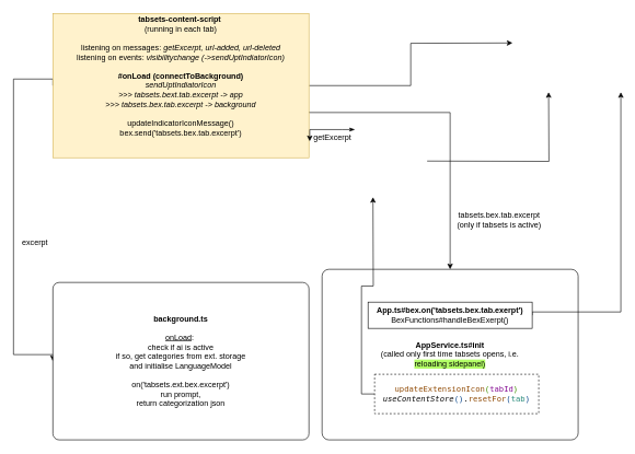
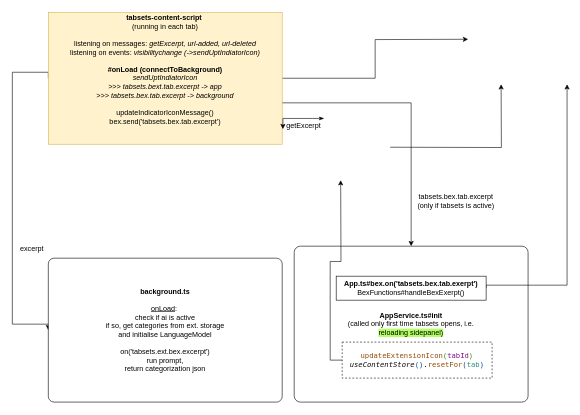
  <mxCell id="0" />
  <mxCell id="1" parent="0" />
  <mxCell id="2" style="edgeStyle=orthogonalEdgeStyle;rounded=0;orthogonalLoop=1;jettySize=auto;html=1;entryX=0;entryY=0.5;entryDx=0;entryDy=0;" parent="1" source="5" edge="1"><mxGeometry relative="1" as="geometry"><mxPoint x="780" y="65" as="targetPoint" /></mxGeometry></mxCell>
  <mxCell id="3" style="edgeStyle=orthogonalEdgeStyle;rounded=0;orthogonalLoop=1;jettySize=auto;html=1;entryX=0.5;entryY=0;entryDx=0;entryDy=0;" parent="1" target="7" edge="1"><mxGeometry relative="1" as="geometry"><mxPoint x="470" y="170" as="sourcePoint" /><mxPoint x="685" y="460" as="targetPoint" /><Array as="points"><mxPoint x="470" y="171" /><mxPoint x="685" y="171" /></Array></mxGeometry></mxCell>
  <mxCell id="4" style="edgeStyle=orthogonalEdgeStyle;rounded=0;orthogonalLoop=1;jettySize=auto;html=1;entryX=0;entryY=0.5;entryDx=0;entryDy=0;exitX=0;exitY=0.5;exitDx=0;exitDy=0;" parent="1" source="5" target="6" edge="1"><mxGeometry relative="1" as="geometry"><Array as="points"><mxPoint x="20" y="120" /><mxPoint x="20" y="540" /></Array></mxGeometry></mxCell>
  <mxCell id="5" value="&lt;b&gt;tabsets-content-script&amp;nbsp;&lt;/b&gt;&lt;br&gt;(running in each tab)&lt;div&gt;&lt;br&gt;&lt;/div&gt;&lt;div&gt;listening on messages: &lt;i&gt;getExcerpt, url-added, url-deleted&lt;/i&gt;&lt;br&gt;listening on events: &lt;i&gt;visibilitychange (-&amp;gt;sendUptIndiatorIcon)&lt;/i&gt;&lt;br&gt;&lt;div&gt;&lt;b&gt;&lt;br&gt;&lt;/b&gt;&lt;/div&gt;&lt;div&gt;&lt;b&gt;#onLoad (connectToBackground)&lt;/b&gt;&lt;/div&gt;&lt;div&gt;&lt;i&gt;sendUptIndiatorIcon&lt;/i&gt;&lt;/div&gt;&lt;div&gt;&lt;i&gt;&amp;gt;&amp;gt;&amp;gt; tabsets.bext.tab.excerpt -&amp;gt; app&lt;/i&gt;&lt;/div&gt;&lt;div&gt;&lt;i&gt;&amp;gt;&amp;gt;&amp;gt; tabsets.bex.tab.excerpt -&amp;gt; background&lt;br&gt;&lt;/i&gt;&lt;br&gt;updateIndicatorIconMessage()&lt;/div&gt;&lt;div&gt;bex.send('tabsets.bex.tab.excerpt')&lt;/div&gt;&lt;div&gt;&lt;b&gt;&lt;br&gt;&lt;/b&gt;&lt;/div&gt;&lt;div&gt;&lt;br&gt;&lt;/div&gt;&lt;/div&gt;" style="rounded=0;whiteSpace=wrap;html=1;fillColor=#fff2cc;strokeColor=#d6b656;" parent="1" vertex="1"><mxGeometry x="80" y="20" width="390" height="220" as="geometry" /></mxCell>
  <mxCell id="6" value="&lt;b&gt;background.ts&lt;/b&gt;&lt;div&gt;&lt;u&gt;&lt;br&gt;&lt;/u&gt;&lt;/div&gt;&lt;div&gt;&lt;u&gt;onLoad&lt;/u&gt;:&amp;nbsp;&lt;br&gt;check if ai is active&lt;br&gt;if so, get categories from ext. storage&lt;/div&gt;&lt;div&gt;and initialise LanguageModel&lt;br&gt;&lt;br&gt;on('tabsets.ext.bex.excerpt')&lt;/div&gt;&lt;div&gt;run prompt,&lt;/div&gt;&lt;div&gt;return categorization json&lt;/div&gt;" style="rounded=1;whiteSpace=wrap;html=1;arcSize=4;" parent="1" vertex="1"><mxGeometry x="80" y="430" width="390" height="240" as="geometry" /></mxCell>
  <mxCell id="7" value="&lt;div&gt;&lt;br&gt;&lt;/div&gt;&lt;div&gt;&lt;b&gt;&lt;br&gt;&lt;/b&gt;&lt;/div&gt;&lt;div&gt;&lt;b&gt;AppService.ts#init&lt;/b&gt;&lt;br&gt;(&lt;span style=&quot;background-color: transparent; color: light-dark(rgb(0, 0, 0), rgb(255, 255, 255));&quot;&gt;called only first time tabsets opens, i.e.&lt;/span&gt;&lt;/div&gt;&lt;div&gt;&lt;span style=&quot;color: light-dark(rgb(0, 0, 0), rgb(255, 255, 255)); background-color: rgb(179, 255, 102);&quot;&gt;reloading sidepanel)&lt;/span&gt;&lt;/div&gt;&lt;div&gt;&lt;br&gt;&lt;/div&gt;&lt;div&gt;&lt;br&gt;&lt;/div&gt;" style="rounded=1;whiteSpace=wrap;html=1;arcSize=4;" parent="1" vertex="1"><mxGeometry x="490" y="410" width="390" height="260" as="geometry" /></mxCell>
  <mxCell id="8" style="edgeStyle=orthogonalEdgeStyle;rounded=0;orthogonalLoop=1;jettySize=auto;html=1;entryX=0.75;entryY=1;entryDx=0;entryDy=0;exitX=1;exitY=0.5;exitDx=0;exitDy=0;" parent="1" source="16" edge="1"><mxGeometry relative="1" as="geometry"><Array as="points"><mxPoint x="810" y="475" /><mxPoint x="945" y="475" /></Array><mxPoint x="945" y="140" as="targetPoint" /></mxGeometry></mxCell>
  <mxCell id="9" value="tabsets.bex.tab.excerpt&lt;br&gt;(only if tabsets is active)" style="text;html=1;align=center;verticalAlign=middle;whiteSpace=wrap;rounded=0;" parent="1" vertex="1"><mxGeometry x="680" y="320" width="160" height="30" as="geometry" /></mxCell>
- <mxCell id="10" value="excerpt" style="text;html=1;align=center;verticalAlign=middle;whiteSpace=wrap;rounded=0;" parent="1" vertex="1"><mxGeometry x="23" y="355" width="60" height="30" as="geometry" /></mxCell>
+ <mxCell id="10" value="excerpt" style="text;html=1;align=center;verticalAlign=middle;whiteSpace=wrap;rounded=0;" parent="1" vertex="1"><mxGeometry x="23" y="400" width="60" height="30" as="geometry" /></mxCell>
  <mxCell id="11" style="edgeStyle=orthogonalEdgeStyle;rounded=0;orthogonalLoop=1;jettySize=auto;html=1;entryX=0.25;entryY=1;entryDx=0;entryDy=0;" parent="1" edge="1"><mxGeometry relative="1" as="geometry"><mxPoint x="650" y="245" as="sourcePoint" /><mxPoint x="835" y="140" as="targetPoint" /></mxGeometry></mxCell>
  <mxCell id="12" style="edgeStyle=orthogonalEdgeStyle;rounded=0;orthogonalLoop=1;jettySize=auto;html=1;entryX=0.25;entryY=1;entryDx=0;entryDy=0;exitX=0;exitY=0.5;exitDx=0;exitDy=0;" parent="1" source="13" edge="1"><mxGeometry relative="1" as="geometry"><mxPoint x="567.5" y="300" as="targetPoint" /></mxGeometry></mxCell>
  <mxCell id="13" value="&lt;span style=&quot;background-color: transparent; font-family: &amp;quot;JetBrains Mono&amp;quot;, monospace; color: rgb(145, 76, 7);&quot;&gt;updateExtensionIcon&lt;/span&gt;&lt;span style=&quot;background-color: transparent; font-family: &amp;quot;JetBrains Mono&amp;quot;, monospace; color: rgb(63, 145, 1);&quot;&gt;(&lt;/span&gt;&lt;span style=&quot;background-color: transparent; font-family: &amp;quot;JetBrains Mono&amp;quot;, monospace; color: rgb(135, 16, 148);&quot;&gt;tabId&lt;/span&gt;&lt;span style=&quot;background-color: transparent; font-family: &amp;quot;JetBrains Mono&amp;quot;, monospace; color: rgb(63, 145, 1);&quot;&gt;)&lt;br&gt;&lt;/span&gt;&lt;span style=&quot;background-color: transparent; color: rgb(8, 8, 8); font-family: &amp;quot;JetBrains Mono&amp;quot;, monospace; font-style: italic;&quot;&gt;useContentStore&lt;/span&gt;&lt;span style=&quot;background-color: transparent; font-family: &amp;quot;JetBrains Mono&amp;quot;, monospace; color: rgb(14, 74, 142);&quot;&gt;()&lt;/span&gt;&lt;span style=&quot;background-color: transparent; color: rgb(8, 8, 8); font-family: &amp;quot;JetBrains Mono&amp;quot;, monospace;&quot;&gt;.&lt;/span&gt;&lt;span style=&quot;background-color: transparent; font-family: &amp;quot;JetBrains Mono&amp;quot;, monospace; color: rgb(145, 76, 7);&quot;&gt;resetFor&lt;/span&gt;&lt;span style=&quot;background-color: transparent; font-family: &amp;quot;JetBrains Mono&amp;quot;, monospace; color: rgb(14, 74, 142);&quot;&gt;(&lt;/span&gt;&lt;span style=&quot;background-color: transparent; font-family: &amp;quot;JetBrains Mono&amp;quot;, monospace; color: rgb(42, 140, 124);&quot;&gt;tab&lt;/span&gt;&lt;span style=&quot;background-color: transparent; font-family: &amp;quot;JetBrains Mono&amp;quot;, monospace; color: rgb(14, 74, 142);&quot;&gt;)&lt;/span&gt;" style="rounded=0;whiteSpace=wrap;html=1;dashed=1;" parent="1" vertex="1"><mxGeometry x="570" y="570" width="250" height="60" as="geometry" /></mxCell>
  <mxCell id="14" style="edgeStyle=orthogonalEdgeStyle;rounded=0;orthogonalLoop=1;jettySize=auto;html=1;entryX=1.003;entryY=0.885;entryDx=0;entryDy=0;entryPerimeter=0;startArrow=classicThin;startFill=1;" parent="1" target="5" edge="1"><mxGeometry relative="1" as="geometry"><Array as="points"><mxPoint x="520" y="197" /><mxPoint x="520" y="197" /></Array><mxPoint x="540" y="197" as="sourcePoint" /></mxGeometry></mxCell>
  <mxCell id="15" value="getExcerpt" style="text;html=1;align=center;verticalAlign=middle;whiteSpace=wrap;rounded=0;" parent="1" vertex="1"><mxGeometry x="476" y="195" width="60" height="30" as="geometry" /></mxCell>
  <mxCell id="16" value="&lt;b&gt;App.ts#bex.on('tabsets.bex.tab.exerpt')&lt;/b&gt;&lt;br&gt;BexFunctions#handleBexExerpt()" style="rounded=0;whiteSpace=wrap;html=1;" parent="1" vertex="1"><mxGeometry x="560" y="460" width="250" height="40" as="geometry" /></mxCell>
